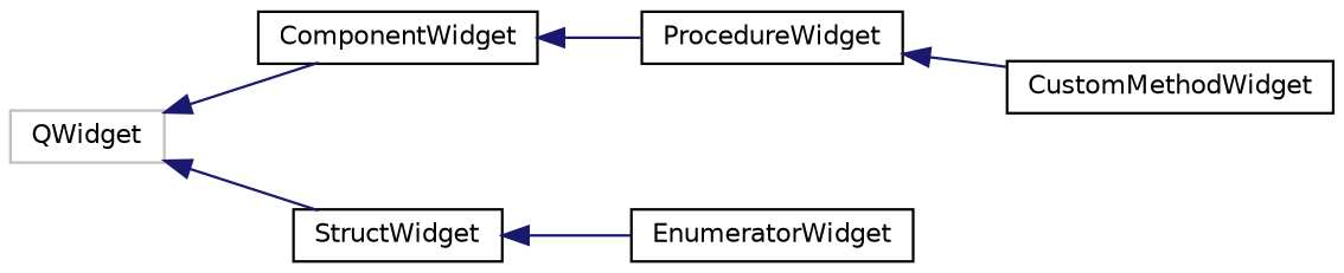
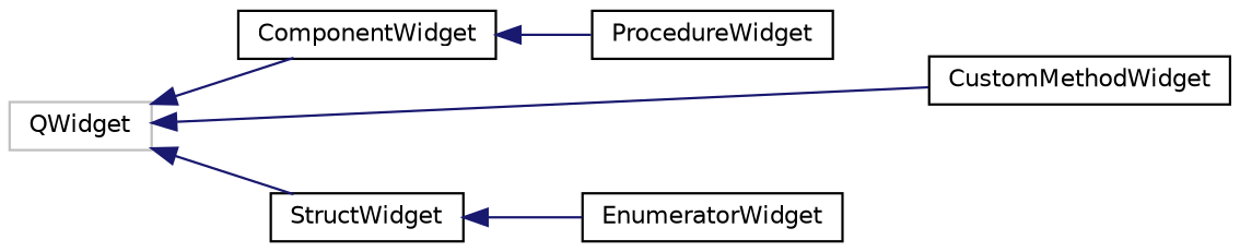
  digraph {
    rankdir=LR
    node [color=black fillcolor=white fontname=Helvetica fontsize=10 shape=record style=filled]
    edge [color=midnightblue dir=back fontname=Helvetica fontsize=10 labelfontname=Helvetica labelfontsize=10 style=solid]
    n1 [color=grey75 height=0.2 label=QWidget width=0.4]
    n2 [height=0.2 label=ComponentWidget width=0.4]
    n3 [height=0.2 label=CustomMethodWidget width=0.4]
    n4 [height=0.2 label=StructWidget width=0.4]
    n5 [height=0.2 label=ProcedureWidget width=0.4]
    n6 [height=0.2 label=EnumeratorWidget width=0.4]
    n1 -> n2
-   n5 -> n3
+   n1 -> n3
    n1 -> n4
    n2 -> n5
    n4 -> n6
  }
